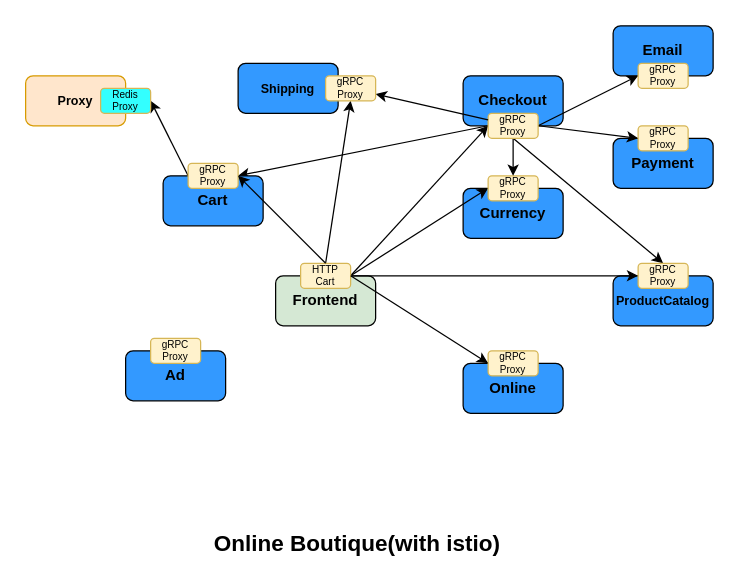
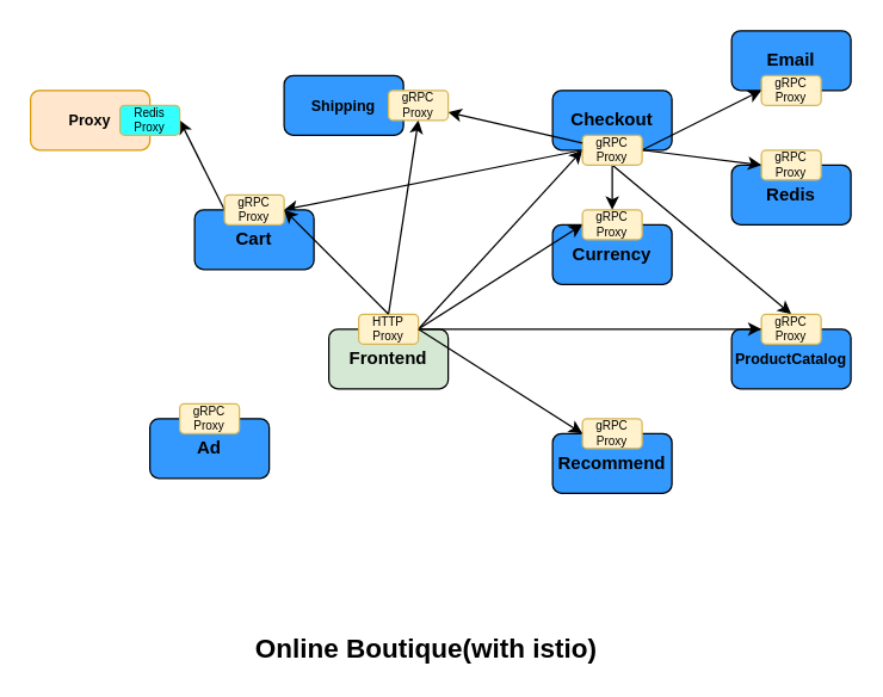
  <mxCell id="0" />
  <mxCell id="1" parent="0" />
  <mxCell id="2" value="&lt;b&gt;Frontend&lt;/b&gt;" style="rounded=1;whiteSpace=wrap;html=1;fillColor=#d5e8d4;" vertex="1" parent="1"><mxGeometry x="220" y="220" width="80" height="40" as="geometry" /></mxCell>
  <mxCell id="3" value="&lt;b&gt;&lt;font style=&quot;font-size: 10px&quot;&gt;ProductCatalog&lt;/font&gt;&lt;/b&gt;" style="rounded=1;whiteSpace=wrap;html=1;fillColor=#3399FF;" vertex="1" parent="1"><mxGeometry x="490" y="220" width="80" height="40" as="geometry" /></mxCell>
  <mxCell id="4" value="&lt;b&gt;&lt;font style=&quot;font-size: 12px&quot;&gt;Currency&lt;/font&gt;&lt;/b&gt;" style="rounded=1;whiteSpace=wrap;html=1;fillColor=#3399FF;" vertex="1" parent="1"><mxGeometry x="370" y="150" width="80" height="40" as="geometry" /></mxCell>
  <mxCell id="5" value="&lt;b&gt;&lt;font style=&quot;font-size: 10px&quot;&gt;Shipping&lt;/font&gt;&lt;/b&gt;" style="rounded=1;whiteSpace=wrap;html=1;fillColor=#3399FF;" vertex="1" parent="1"><mxGeometry x="190" y="50" width="80" height="40" as="geometry" /></mxCell>
  <mxCell id="6" value="&lt;b&gt;Email&lt;/b&gt;" style="rounded=1;whiteSpace=wrap;html=1;fillColor=#3399FF;" vertex="1" parent="1"><mxGeometry x="490" y="20" width="80" height="40" as="geometry" /></mxCell>
- <mxCell id="7" value="&lt;b&gt;Payment&lt;/b&gt;" style="rounded=1;whiteSpace=wrap;html=1;fillColor=#3399FF;" vertex="1" parent="1"><mxGeometry x="490" y="110" width="80" height="40" as="geometry" /></mxCell>
+ <mxCell id="7" value="&lt;b&gt;Redis&lt;/b&gt;" style="rounded=1;whiteSpace=wrap;html=1;fillColor=#3399FF;" vertex="1" parent="1"><mxGeometry x="490" y="110" width="80" height="40" as="geometry" /></mxCell>
  <mxCell id="8" value="&lt;b&gt;Checkout&lt;/b&gt;" style="rounded=1;whiteSpace=wrap;html=1;fillColor=#3399FF;" vertex="1" parent="1"><mxGeometry x="370" y="60" width="80" height="40" as="geometry" /></mxCell>
  <mxCell id="9" style="edgeStyle=none;rounded=0;orthogonalLoop=1;jettySize=auto;html=1;exitX=0.75;exitY=0;exitDx=0;exitDy=0;entryX=0;entryY=0.5;entryDx=0;entryDy=0;" edge="1" parent="1" source="2" target="23"><mxGeometry relative="1" as="geometry" /></mxCell>
  <mxCell id="10" style="edgeStyle=none;rounded=0;orthogonalLoop=1;jettySize=auto;html=1;exitX=0.75;exitY=0;exitDx=0;exitDy=0;entryX=0;entryY=0.5;entryDx=0;entryDy=0;" edge="1" parent="1" source="2" target="19"><mxGeometry relative="1" as="geometry" /></mxCell>
  <mxCell id="11" style="edgeStyle=none;rounded=0;orthogonalLoop=1;jettySize=auto;html=1;exitX=1;exitY=0.5;exitDx=0;exitDy=0;entryX=0;entryY=0.5;entryDx=0;entryDy=0;startArrow=none;" edge="1" parent="1" source="25" target="14"><mxGeometry relative="1" as="geometry" /></mxCell>
  <mxCell id="12" style="rounded=0;orthogonalLoop=1;jettySize=auto;html=1;exitX=0.75;exitY=1;exitDx=0;exitDy=0;entryX=0;entryY=0.5;entryDx=0;entryDy=0;" edge="1" parent="1" source="8" target="27"><mxGeometry relative="1" as="geometry" /></mxCell>
  <mxCell id="13" style="edgeStyle=none;rounded=0;orthogonalLoop=1;jettySize=auto;html=1;exitX=1;exitY=0.5;exitDx=0;exitDy=0;entryX=0;entryY=0.5;entryDx=0;entryDy=0;" edge="1" parent="1" source="23" target="28"><mxGeometry relative="1" as="geometry" /></mxCell>
- <mxCell id="14" value="&lt;b&gt;Online&lt;/b&gt;" style="rounded=1;whiteSpace=wrap;html=1;fillColor=#3399FF;" vertex="1" parent="1"><mxGeometry x="370" y="290" width="80" height="40" as="geometry" /></mxCell>
+ <mxCell id="14" value="&lt;b&gt;Recommend&lt;/b&gt;" style="rounded=1;whiteSpace=wrap;html=1;fillColor=#3399FF;" vertex="1" parent="1"><mxGeometry x="370" y="290" width="80" height="40" as="geometry" /></mxCell>
  <mxCell id="15" value="&lt;font style=&quot;font-size: 18px&quot;&gt;&lt;b&gt;Online Boutique(with istio)&lt;/b&gt;&lt;/font&gt;" style="text;html=1;align=center;verticalAlign=middle;resizable=0;points=[];autosize=1;strokeColor=none;fillColor=none;" vertex="1" parent="1"><mxGeometry x="165" y="425" width="240" height="20" as="geometry" /></mxCell>
  <mxCell id="16" style="rounded=0;orthogonalLoop=1;jettySize=auto;html=1;exitX=1;exitY=0.5;exitDx=0;exitDy=0;entryX=0;entryY=0.5;entryDx=0;entryDy=0;" edge="1" parent="1" source="18" target="24"><mxGeometry relative="1" as="geometry" /></mxCell>
  <mxCell id="17" style="edgeStyle=none;rounded=0;orthogonalLoop=1;jettySize=auto;html=1;exitX=0.5;exitY=0;exitDx=0;exitDy=0;entryX=0.5;entryY=1;entryDx=0;entryDy=0;startArrow=none;startFill=0;endArrow=classic;endFill=1;" edge="1" parent="1" source="18" target="30"><mxGeometry relative="1" as="geometry" /></mxCell>
- <mxCell id="18" value="&lt;font style=&quot;font-size: 8px&quot;&gt;HTTP Cart&lt;/font&gt;" style="rounded=1;whiteSpace=wrap;html=1;fontSize=7;fillColor=#fff2cc;strokeColor=#d6b656;" vertex="1" parent="1"><mxGeometry x="240" y="210" width="40" height="20" as="geometry" /></mxCell>
+ <mxCell id="18" value="&lt;font style=&quot;font-size: 8px&quot;&gt;HTTP Proxy&lt;/font&gt;" style="rounded=1;whiteSpace=wrap;html=1;fontSize=7;fillColor=#fff2cc;strokeColor=#d6b656;" vertex="1" parent="1"><mxGeometry x="240" y="210" width="40" height="20" as="geometry" /></mxCell>
  <mxCell id="19" value="&lt;font style=&quot;font-size: 8px&quot;&gt;gRPC Proxy&lt;/font&gt;" style="rounded=1;whiteSpace=wrap;html=1;fontSize=7;fillColor=#fff2cc;strokeColor=#d6b656;" vertex="1" parent="1"><mxGeometry x="390" y="140" width="40" height="20" as="geometry" /></mxCell>
  <mxCell id="20" style="edgeStyle=none;rounded=0;orthogonalLoop=1;jettySize=auto;html=1;exitX=0.5;exitY=1;exitDx=0;exitDy=0;entryX=0.5;entryY=0;entryDx=0;entryDy=0;startArrow=none;startFill=0;endArrow=classic;endFill=1;" edge="1" parent="1" source="23" target="24"><mxGeometry relative="1" as="geometry" /></mxCell>
  <mxCell id="21" style="edgeStyle=none;rounded=0;orthogonalLoop=1;jettySize=auto;html=1;exitX=0.5;exitY=1;exitDx=0;exitDy=0;entryX=0.5;entryY=0;entryDx=0;entryDy=0;startArrow=none;startFill=0;endArrow=classic;endFill=1;" edge="1" parent="1" source="23" target="19"><mxGeometry relative="1" as="geometry" /></mxCell>
  <mxCell id="22" style="edgeStyle=none;rounded=0;orthogonalLoop=1;jettySize=auto;html=1;exitX=0;exitY=0.5;exitDx=0;exitDy=0;entryX=1;entryY=0.5;entryDx=0;entryDy=0;startArrow=none;startFill=0;endArrow=classic;endFill=1;" edge="1" parent="1" source="23" target="35"><mxGeometry relative="1" as="geometry" /></mxCell>
  <mxCell id="23" value="&lt;font style=&quot;font-size: 8px&quot;&gt;gRPC Proxy&lt;/font&gt;" style="rounded=1;whiteSpace=wrap;html=1;fontSize=7;fillColor=#fff2cc;strokeColor=#d6b656;" vertex="1" parent="1"><mxGeometry x="390" y="90" width="40" height="20" as="geometry" /></mxCell>
  <mxCell id="24" value="&lt;font style=&quot;font-size: 8px&quot;&gt;gRPC Proxy&lt;/font&gt;" style="rounded=1;whiteSpace=wrap;html=1;fontSize=7;fillColor=#fff2cc;strokeColor=#d6b656;" vertex="1" parent="1"><mxGeometry x="510" y="210" width="40" height="20" as="geometry" /></mxCell>
  <mxCell id="25" value="&lt;font style=&quot;font-size: 8px&quot;&gt;gRPC Proxy&lt;/font&gt;" style="rounded=1;whiteSpace=wrap;html=1;fontSize=7;fillColor=#fff2cc;strokeColor=#d6b656;" vertex="1" parent="1"><mxGeometry x="390" y="280" width="40" height="20" as="geometry" /></mxCell>
  <mxCell id="26" value="" style="edgeStyle=none;rounded=0;orthogonalLoop=1;jettySize=auto;html=1;exitX=0.75;exitY=0;exitDx=0;exitDy=0;endArrow=classic;entryX=0;entryY=0.5;entryDx=0;entryDy=0;endFill=1;" edge="1" parent="1" source="2" target="25"><mxGeometry relative="1" as="geometry"><mxPoint x="300" y="240" as="sourcePoint" /><mxPoint x="340" y="360" as="targetPoint" /></mxGeometry></mxCell>
  <mxCell id="27" value="&lt;font style=&quot;font-size: 8px&quot;&gt;gRPC Proxy&lt;/font&gt;" style="rounded=1;whiteSpace=wrap;html=1;fontSize=7;fillColor=#fff2cc;strokeColor=#d6b656;" vertex="1" parent="1"><mxGeometry x="510" y="50" width="40" height="20" as="geometry" /></mxCell>
  <mxCell id="28" value="&lt;font style=&quot;font-size: 8px&quot;&gt;gRPC Proxy&lt;/font&gt;" style="rounded=1;whiteSpace=wrap;html=1;fontSize=7;fillColor=#fff2cc;strokeColor=#d6b656;" vertex="1" parent="1"><mxGeometry x="510" y="100" width="40" height="20" as="geometry" /></mxCell>
  <mxCell id="29" value="" style="edgeStyle=none;rounded=0;orthogonalLoop=1;jettySize=auto;html=1;startArrow=classic;startFill=1;endArrow=none;endFill=0;" edge="1" parent="1" source="30" target="23"><mxGeometry relative="1" as="geometry" /></mxCell>
  <mxCell id="30" value="&lt;font style=&quot;font-size: 8px&quot;&gt;gRPC Proxy&lt;/font&gt;" style="rounded=1;whiteSpace=wrap;html=1;fontSize=7;fillColor=#fff2cc;strokeColor=#d6b656;" vertex="1" parent="1"><mxGeometry x="260" y="60" width="40" height="20" as="geometry" /></mxCell>
  <mxCell id="31" value="&lt;b&gt;Ad&lt;/b&gt;" style="rounded=1;whiteSpace=wrap;html=1;fillColor=#3399FF;" vertex="1" parent="1"><mxGeometry x="100" y="280" width="80" height="40" as="geometry" /></mxCell>
  <mxCell id="32" value="&lt;font style=&quot;font-size: 8px&quot;&gt;gRPC Proxy&lt;/font&gt;" style="rounded=1;whiteSpace=wrap;html=1;fontSize=7;fillColor=#fff2cc;strokeColor=#d6b656;" vertex="1" parent="1"><mxGeometry x="120" y="270" width="40" height="20" as="geometry" /></mxCell>
  <mxCell id="33" value="&lt;b&gt;&lt;font style=&quot;font-size: 12px&quot;&gt;Cart&lt;/font&gt;&lt;/b&gt;" style="rounded=1;whiteSpace=wrap;html=1;fillColor=#3399FF;" vertex="1" parent="1"><mxGeometry x="130" y="140" width="80" height="40" as="geometry" /></mxCell>
  <mxCell id="34" style="edgeStyle=none;rounded=0;orthogonalLoop=1;jettySize=auto;html=1;exitX=0;exitY=0.5;exitDx=0;exitDy=0;startArrow=none;startFill=0;endArrow=classic;endFill=1;entryX=1;entryY=0.5;entryDx=0;entryDy=0;" edge="1" parent="1" source="35" target="38"><mxGeometry relative="1" as="geometry"><mxPoint x="130" y="100" as="targetPoint" /></mxGeometry></mxCell>
  <mxCell id="35" value="&lt;font style=&quot;font-size: 8px&quot;&gt;gRPC Proxy&lt;/font&gt;" style="rounded=1;whiteSpace=wrap;html=1;fontSize=7;fillColor=#fff2cc;strokeColor=#d6b656;" vertex="1" parent="1"><mxGeometry x="150" y="130" width="40" height="20" as="geometry" /></mxCell>
  <mxCell id="36" style="edgeStyle=none;rounded=0;orthogonalLoop=1;jettySize=auto;html=1;exitX=0.5;exitY=0;exitDx=0;exitDy=0;entryX=1;entryY=0.5;entryDx=0;entryDy=0;startArrow=none;startFill=0;endArrow=classic;endFill=1;" edge="1" parent="1" source="18" target="35"><mxGeometry relative="1" as="geometry" /></mxCell>
  <mxCell id="37" value="&lt;span style=&quot;font-size: 10px&quot;&gt;&lt;b&gt;Proxy&lt;/b&gt;&lt;/span&gt;" style="rounded=1;whiteSpace=wrap;html=1;fillColor=#ffe6cc;strokeColor=#d79b00;" vertex="1" parent="1"><mxGeometry x="20" y="60" width="80" height="40" as="geometry" /></mxCell>
  <mxCell id="38" value="&lt;font style=&quot;font-size: 8px&quot;&gt;Redis Proxy&lt;/font&gt;" style="rounded=1;whiteSpace=wrap;html=1;fontSize=7;fillColor=#33ffff;strokeColor=#d6b656;" vertex="1" parent="1"><mxGeometry x="80" y="70" width="40" height="20" as="geometry" /></mxCell>
